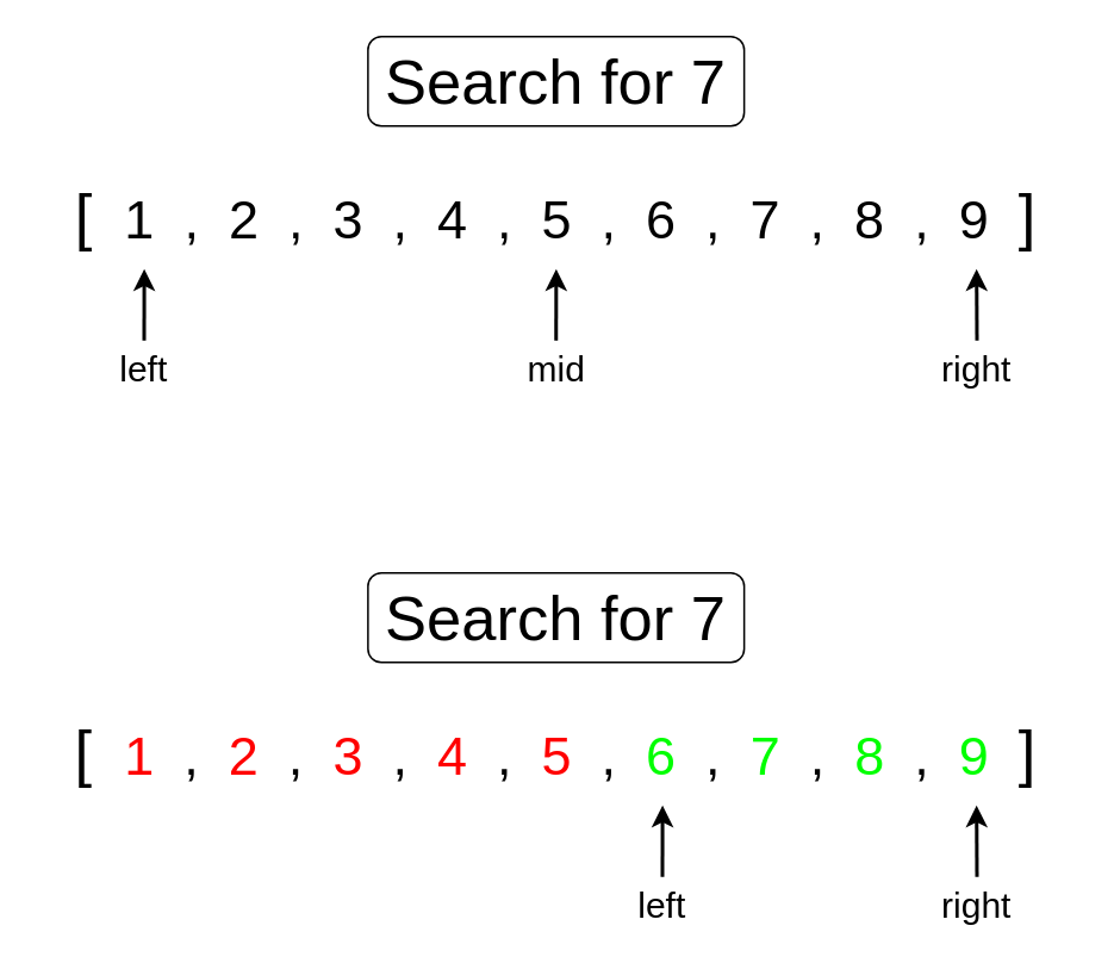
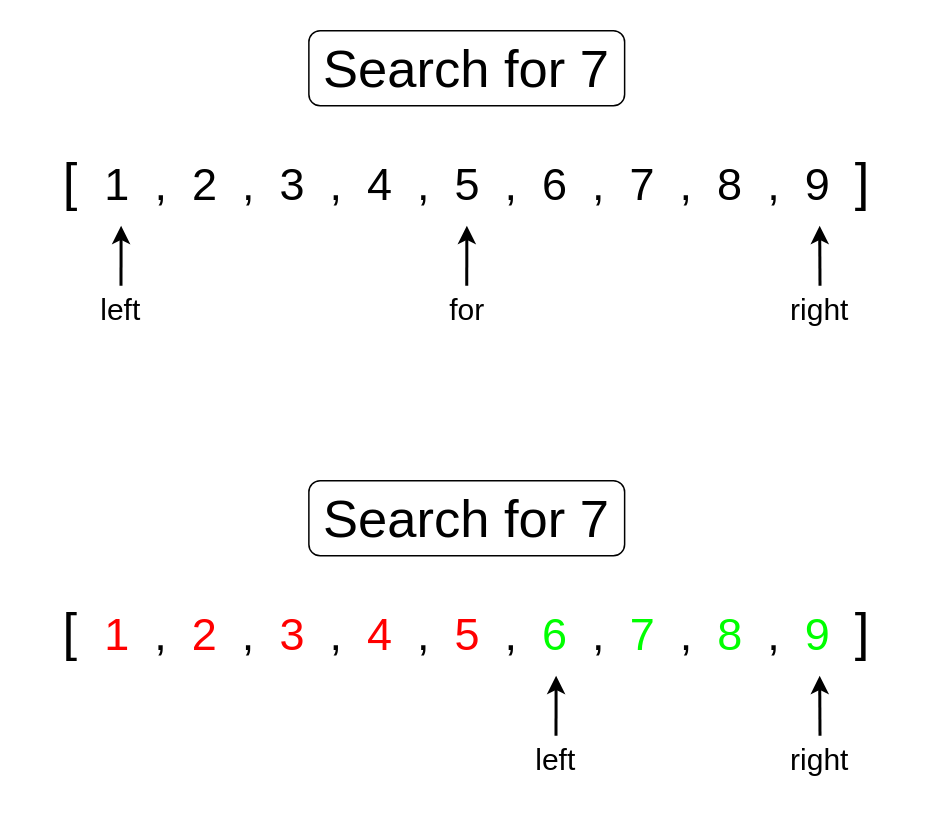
  <mxCell id="0" />
  <mxCell id="1" parent="0" />
  <mxCell id="2" value="&lt;font style=&quot;font-size: 35px&quot;&gt;[&amp;nbsp;&lt;/font&gt;&lt;font style=&quot;font-size: 30px&quot;&gt;&amp;nbsp;1&amp;nbsp; ,&amp;nbsp; 2&amp;nbsp; ,&amp;nbsp; 3&amp;nbsp; ,&amp;nbsp; 4&amp;nbsp; ,&amp;nbsp; 5&amp;nbsp; ,&amp;nbsp; 6&amp;nbsp; ,&amp;nbsp; 7&amp;nbsp; ,&amp;nbsp; 8&amp;nbsp; ,&amp;nbsp; 9&amp;nbsp;&amp;nbsp;&lt;/font&gt;&lt;font style=&quot;font-size: 35px&quot;&gt;]&lt;/font&gt;" style="text;html=1;strokeColor=none;fillColor=none;align=center;verticalAlign=middle;whiteSpace=wrap;rounded=0;" vertex="1" parent="1"><mxGeometry x="20" y="80" width="581" height="80" as="geometry" /></mxCell>
  <mxCell id="3" value="&lt;span style=&quot;font-size: 35px&quot;&gt;Search for 7&lt;/span&gt;" style="text;html=1;strokeColor=#000000;fillColor=none;align=center;verticalAlign=middle;whiteSpace=wrap;rounded=1;" vertex="1" parent="1"><mxGeometry x="205.25" y="20" width="210.5" height="50" as="geometry" /></mxCell>
  <mxCell id="4" value="&lt;font style=&quot;font-size: 20px&quot;&gt;left&lt;/font&gt;" style="text;html=1;strokeColor=none;fillColor=none;align=center;verticalAlign=middle;whiteSpace=wrap;rounded=0;" vertex="1" parent="1"><mxGeometry x="55" y="190" width="50" height="30" as="geometry" /></mxCell>
  <mxCell id="5" value="&lt;font style=&quot;font-size: 20px&quot;&gt;right&lt;/font&gt;" style="text;html=1;strokeColor=none;fillColor=none;align=center;verticalAlign=middle;whiteSpace=wrap;rounded=0;" vertex="1" parent="1"><mxGeometry x="521" y="190" width="50" height="30" as="geometry" /></mxCell>
  <mxCell id="6" value="" style="endArrow=classic;html=1;exitX=0.5;exitY=0;exitDx=0;exitDy=0;entryX=0.162;entryY=0.75;entryDx=0;entryDy=0;entryPerimeter=0;strokeWidth=2;" edge="1" parent="1" source="4"><mxGeometry width="50" height="50" relative="1" as="geometry"><mxPoint x="85" y="200" as="sourcePoint" /><mxPoint x="80.08" y="150" as="targetPoint" /></mxGeometry></mxCell>
  <mxCell id="7" value="" style="endArrow=classic;html=1;exitX=0.5;exitY=0;exitDx=0;exitDy=0;entryX=0.162;entryY=0.75;entryDx=0;entryDy=0;entryPerimeter=0;strokeWidth=2;" edge="1" parent="1" source="5"><mxGeometry width="50" height="50" relative="1" as="geometry"><mxPoint x="545.71" y="210" as="sourcePoint" /><mxPoint x="545.79" y="150" as="targetPoint" /></mxGeometry></mxCell>
- <mxCell id="8" value="&lt;font style=&quot;font-size: 20px&quot;&gt;mid&lt;/font&gt;" style="text;html=1;strokeColor=none;fillColor=none;align=center;verticalAlign=middle;whiteSpace=wrap;rounded=0;" vertex="1" parent="1"><mxGeometry x="285.5" y="190" width="50" height="30" as="geometry" /></mxCell>
+ <mxCell id="8" value="&lt;font style=&quot;font-size: 20px&quot;&gt;for&lt;/font&gt;" style="text;html=1;strokeColor=none;fillColor=none;align=center;verticalAlign=middle;whiteSpace=wrap;rounded=0;" vertex="1" parent="1"><mxGeometry x="285.5" y="190" width="50" height="30" as="geometry" /></mxCell>
  <mxCell id="9" value="" style="endArrow=classic;html=1;exitX=0.5;exitY=0;exitDx=0;exitDy=0;entryX=0.162;entryY=0.75;entryDx=0;entryDy=0;entryPerimeter=0;strokeWidth=2;" edge="1" parent="1" source="8"><mxGeometry width="50" height="50" relative="1" as="geometry"><mxPoint x="315.5" y="200" as="sourcePoint" /><mxPoint x="310.58" y="150" as="targetPoint" /></mxGeometry></mxCell>
  <mxCell id="10" value="&lt;font style=&quot;font-size: 35px&quot;&gt;[&amp;nbsp;&lt;/font&gt;&lt;font style=&quot;font-size: 30px&quot;&gt;&amp;nbsp;&lt;font color=&quot;#ff0000&quot;&gt;1&lt;/font&gt;&amp;nbsp; ,&amp;nbsp; &lt;font color=&quot;#ff0000&quot;&gt;2&lt;/font&gt;&amp;nbsp; ,&amp;nbsp; &lt;font color=&quot;#ff0000&quot;&gt;3&lt;/font&gt;&amp;nbsp; ,&amp;nbsp; &lt;font color=&quot;#ff0000&quot;&gt;4&lt;/font&gt;&amp;nbsp; ,&amp;nbsp; &lt;font color=&quot;#ff0000&quot;&gt;5&lt;/font&gt;&amp;nbsp; ,&amp;nbsp; &lt;font color=&quot;#00ff00&quot;&gt;6&lt;/font&gt;&amp;nbsp; ,&amp;nbsp; &lt;font color=&quot;#00ff00&quot;&gt;7&lt;/font&gt;&amp;nbsp; ,&amp;nbsp; &lt;font color=&quot;#00ff00&quot;&gt;8&lt;/font&gt;&amp;nbsp; ,&amp;nbsp; &lt;font color=&quot;#00ff00&quot;&gt;9&lt;/font&gt;&amp;nbsp;&amp;nbsp;&lt;/font&gt;&lt;font style=&quot;font-size: 35px&quot;&gt;]&lt;/font&gt;" style="text;html=1;strokeColor=none;fillColor=none;align=center;verticalAlign=middle;whiteSpace=wrap;rounded=0;" vertex="1" parent="1"><mxGeometry x="20" y="380" width="581" height="80" as="geometry" /></mxCell>
  <mxCell id="11" value="&lt;span style=&quot;font-size: 35px&quot;&gt;Search for 7&lt;/span&gt;" style="text;html=1;strokeColor=#000000;fillColor=none;align=center;verticalAlign=middle;whiteSpace=wrap;rounded=1;" vertex="1" parent="1"><mxGeometry x="205.25" y="320" width="210.5" height="50" as="geometry" /></mxCell>
  <mxCell id="12" value="&lt;font style=&quot;font-size: 20px&quot;&gt;left&lt;/font&gt;" style="text;html=1;strokeColor=none;fillColor=none;align=center;verticalAlign=middle;whiteSpace=wrap;rounded=0;" vertex="1" parent="1"><mxGeometry x="345" y="490" width="50" height="30" as="geometry" /></mxCell>
  <mxCell id="13" value="&lt;font style=&quot;font-size: 20px&quot;&gt;right&lt;/font&gt;" style="text;html=1;strokeColor=none;fillColor=none;align=center;verticalAlign=middle;whiteSpace=wrap;rounded=0;" vertex="1" parent="1"><mxGeometry x="521" y="490" width="50" height="30" as="geometry" /></mxCell>
  <mxCell id="14" value="" style="endArrow=classic;html=1;exitX=0.5;exitY=0;exitDx=0;exitDy=0;entryX=0.162;entryY=0.75;entryDx=0;entryDy=0;entryPerimeter=0;strokeWidth=2;" edge="1" parent="1" source="12"><mxGeometry width="50" height="50" relative="1" as="geometry"><mxPoint x="375" y="500" as="sourcePoint" /><mxPoint x="370.08" y="450" as="targetPoint" /></mxGeometry></mxCell>
  <mxCell id="15" value="" style="endArrow=classic;html=1;exitX=0.5;exitY=0;exitDx=0;exitDy=0;entryX=0.162;entryY=0.75;entryDx=0;entryDy=0;entryPerimeter=0;strokeWidth=2;" edge="1" parent="1" source="13"><mxGeometry width="50" height="50" relative="1" as="geometry"><mxPoint x="545.71" y="510" as="sourcePoint" /><mxPoint x="545.79" y="450" as="targetPoint" /></mxGeometry></mxCell>
